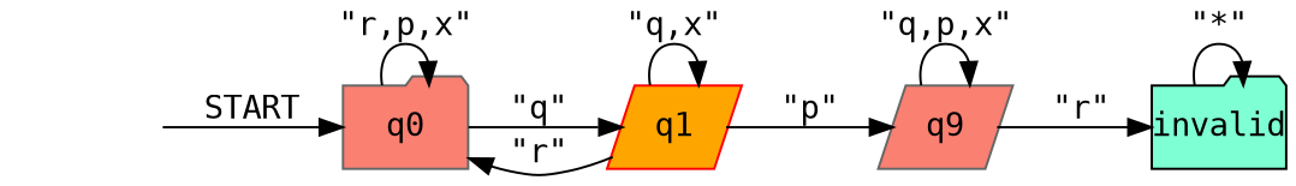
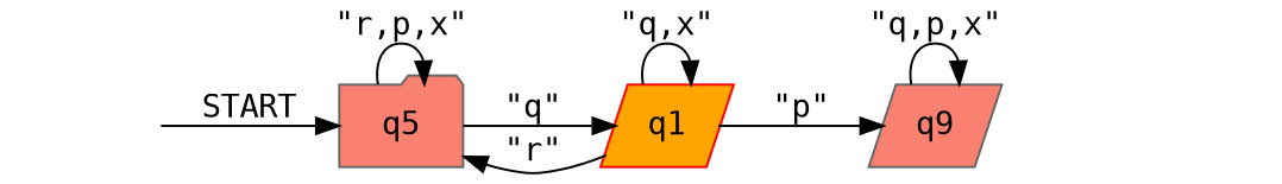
  digraph {
    fontname="DejaVu Sans Mono"
    rankdir=LR
    node [color=gray40 fillcolor=salmon fontname="DejaVu Sans Mono" margin=0 shape=folder style=filled]
    edge [fontname="DejaVu Sans Mono"]
-   q0
+   q0 [label=q5]
    q1 [color=red fillcolor=orange shape=parallelogram]
    n3 [label=q9 shape=parallelogram]
-   invalid [color=black fillcolor=aquamarine]
    start0 [shape=none style=invis color="" fillcolor="" margin=""]
    q0 -> q0 [label="\"r,p,x\""]
    q0 -> q1 [label="\"q\""]
    q1 -> q0 [label="\"r\""]
    q1 -> q1 [label="\"q,x\""]
    q1 -> n3 [label="\"p\""]
    n3 -> n3 [label="\"q,p,x\""]
-   n3 -> invalid [label="\"r\""]
-   invalid -> invalid [label="\"*\""]
    start0 -> q0 [label=START]
  }
